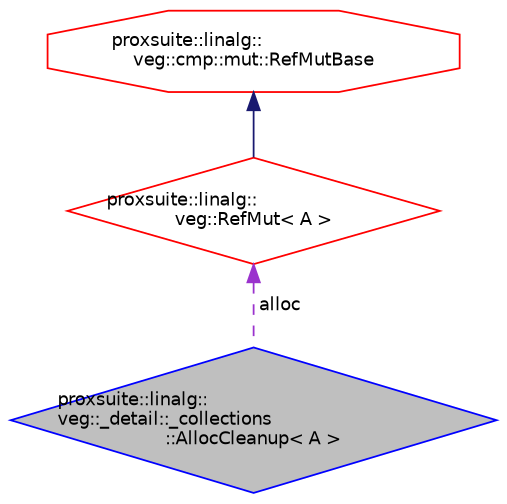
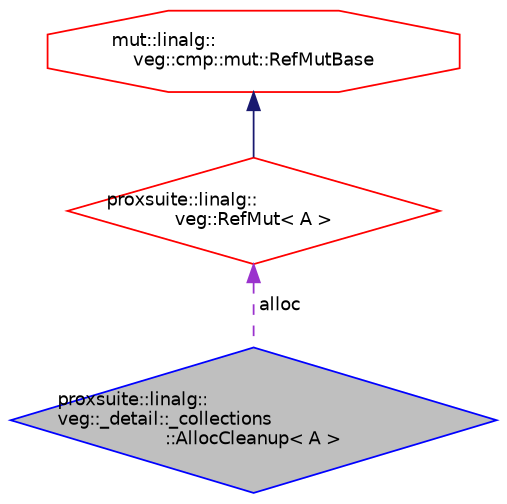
  digraph {
    node [color=red fontname=Helvetica fontsize=10 shape=diamond]
    edge [dir=back fontname=Helvetica fontsize=10 labelfontname=Helvetica labelfontsize=10]
    n1 [color=blue fillcolor=grey75 fontcolor=black height=0.2 label="proxsuite::linalg::\lveg::_detail::_collections\l::AllocCleanup\< A \>" style=filled width=0.4]
    n2 [height=0.2 label="proxsuite::linalg::\lveg::RefMut\< A \>" width=0.4]
-   n3 [height=0.2 label="proxsuite::linalg::\lveg::cmp::mut::RefMutBase" shape=octagon width=0.4]
+   n3 [height=0.2 label="mut::linalg::\lveg::cmp::mut::RefMutBase" shape=octagon width=0.4]
    n2 -> n1 [color=darkorchid3 label=" alloc" style=dashed]
    n3 -> n2 [color=midnightblue style=solid]
  }
